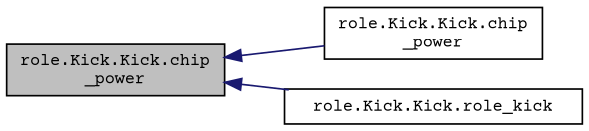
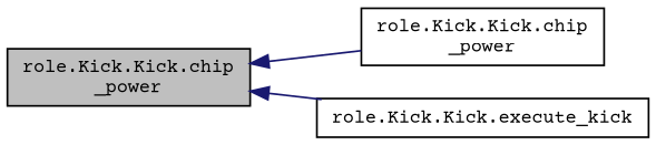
  digraph {
    rankdir=LR
    fontname="Courier Prime"
    node [color=black fillcolor=white fontname="Courier Prime" fontsize=10 shape=record style=filled]
    edge [color=midnightblue dir=back fontname="Courier Prime" fontsize=10 labelfontname=Helvetica labelfontsize=10 style=solid]
    n1 [fillcolor=grey75 fontcolor=black height=0.2 label="role.Kick.Kick.chip\l_power" width=0.4]
    n2 [height=0.2 label="role.Kick.Kick.chip\l_power" width=0.4]
-   n3 [height=0.2 label="role.Kick.Kick.role_kick" width=0.4]
+   n3 [height=0.2 label="role.Kick.Kick.execute_kick" width=0.4]
    n1 -> n2
    n1 -> n3
  }
